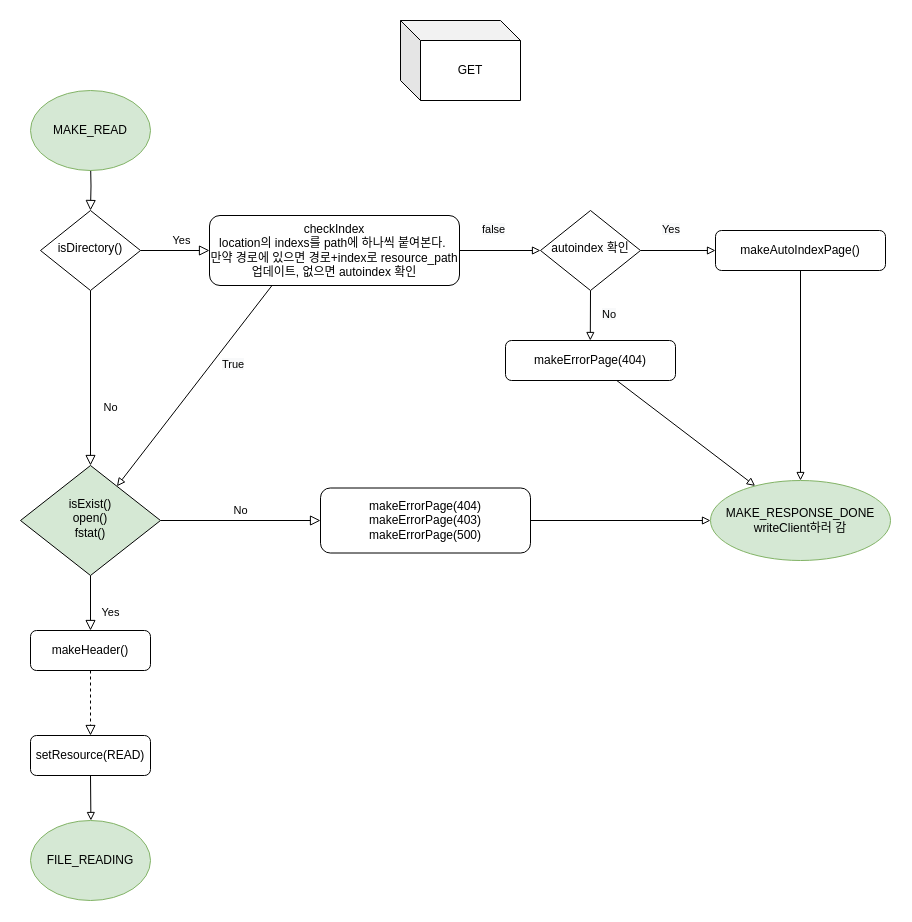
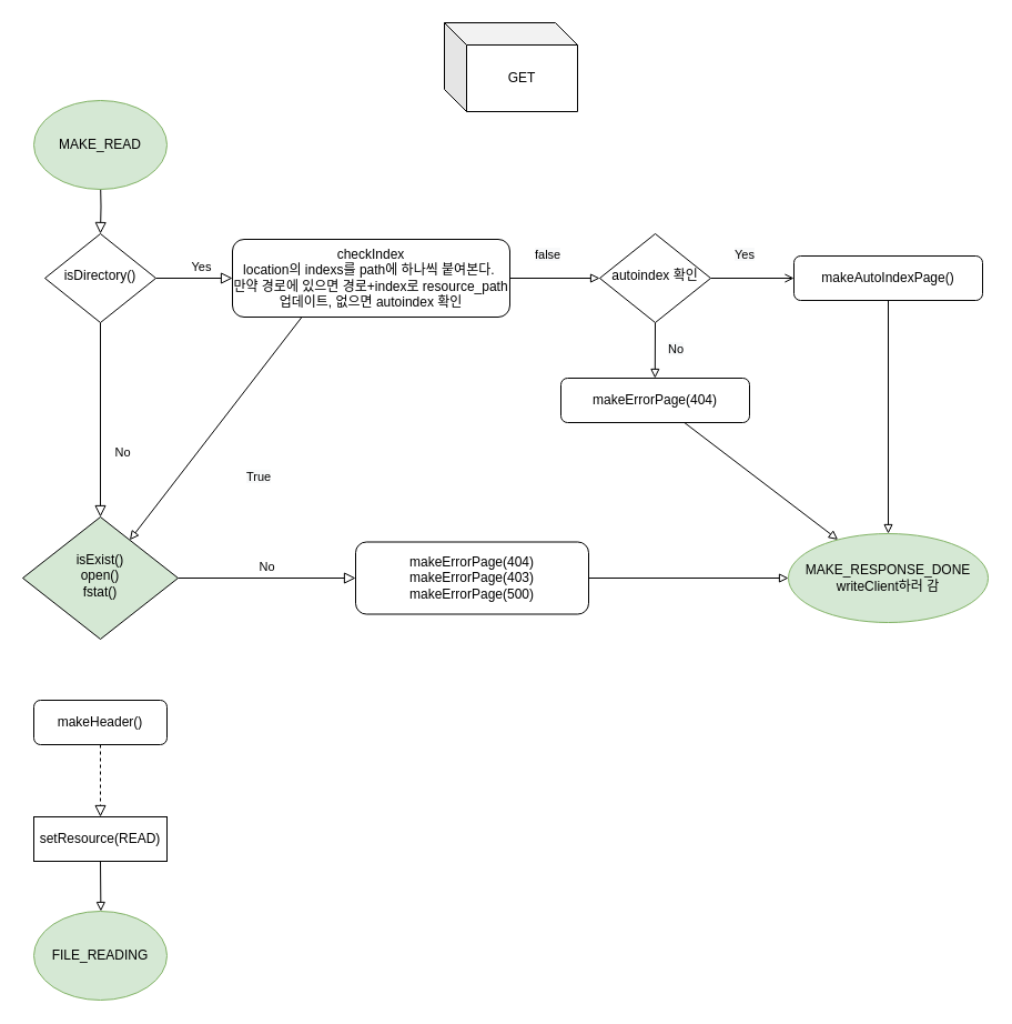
  <mxCell id="0" />
  <mxCell id="1" parent="0" />
  <mxCell id="2" value="" style="rounded=0;html=1;jettySize=auto;orthogonalLoop=1;fontSize=11;endArrow=block;endFill=0;endSize=8;strokeWidth=1;shadow=0;labelBackgroundColor=none;edgeStyle=orthogonalEdgeStyle;" parent="1" target="5" edge="1"><mxGeometry relative="1" as="geometry"><mxPoint x="90" y="160" as="sourcePoint" /></mxGeometry></mxCell>
  <mxCell id="3" value="No" style="rounded=0;html=1;jettySize=auto;orthogonalLoop=1;fontSize=11;endArrow=block;endFill=0;endSize=8;strokeWidth=1;shadow=0;labelBackgroundColor=none;edgeStyle=orthogonalEdgeStyle;" parent="1" source="5" target="11" edge="1"><mxGeometry x="0.333" y="20" relative="1" as="geometry"><mxPoint as="offset" /></mxGeometry></mxCell>
  <mxCell id="4" value="Yes" style="edgeStyle=orthogonalEdgeStyle;rounded=0;html=1;jettySize=auto;orthogonalLoop=1;fontSize=11;endArrow=block;endFill=0;endSize=8;strokeWidth=1;shadow=0;labelBackgroundColor=none;" parent="1" source="5" target="8" edge="1"><mxGeometry x="0.2" y="10" relative="1" as="geometry"><mxPoint as="offset" /></mxGeometry></mxCell>
  <mxCell id="5" value="isDirectory()" style="rhombus;whiteSpace=wrap;html=1;shadow=0;fontFamily=Helvetica;fontSize=12;align=center;strokeWidth=1;spacing=6;spacingTop=-4;" parent="1" vertex="1"><mxGeometry x="40" y="210" width="100" height="80" as="geometry" /></mxCell>
  <mxCell id="6" style="edgeStyle=none;rounded=0;orthogonalLoop=1;jettySize=auto;html=1;exitX=0.25;exitY=1;exitDx=0;exitDy=0;endArrow=block;endFill=0;" parent="1" source="8" target="11" edge="1"><mxGeometry relative="1" as="geometry" /></mxCell>
  <mxCell id="7" style="edgeStyle=none;rounded=0;orthogonalLoop=1;jettySize=auto;html=1;exitX=1;exitY=0.5;exitDx=0;exitDy=0;endArrow=block;endFill=0;" parent="1" source="8" edge="1"><mxGeometry relative="1" as="geometry"><mxPoint x="540" y="250" as="targetPoint" /></mxGeometry></mxCell>
  <mxCell id="8" value="checkIndex&lt;br&gt;location의 indexs를 path에 하나씩 붙여본다.&amp;nbsp;&lt;br&gt;만약 경로에 있으면 경로+index로 resource_path 업데이트, 없으면 autoindex 확인" style="rounded=1;whiteSpace=wrap;html=1;fontSize=12;glass=0;strokeWidth=1;shadow=0;" parent="1" vertex="1"><mxGeometry x="209" y="215" width="250" height="70" as="geometry" /></mxCell>
- <mxCell id="9" value="Yes" style="rounded=0;html=1;jettySize=auto;orthogonalLoop=1;fontSize=11;endArrow=block;endFill=0;endSize=8;strokeWidth=1;shadow=0;labelBackgroundColor=none;edgeStyle=orthogonalEdgeStyle;" parent="1" source="11" target="12" edge="1"><mxGeometry x="0.333" y="20" relative="1" as="geometry"><mxPoint as="offset" /></mxGeometry></mxCell>
  <mxCell id="10" value="No" style="edgeStyle=orthogonalEdgeStyle;rounded=0;html=1;jettySize=auto;orthogonalLoop=1;fontSize=11;endArrow=block;endFill=0;endSize=8;strokeWidth=1;shadow=0;labelBackgroundColor=none;" parent="1" source="11" target="14" edge="1"><mxGeometry y="10" relative="1" as="geometry"><mxPoint as="offset" /></mxGeometry></mxCell>
  <mxCell id="11" value="isExist()&lt;br&gt;open()&lt;br&gt;fstat()" style="rhombus;whiteSpace=wrap;html=1;shadow=0;fontFamily=Helvetica;fontSize=12;align=center;strokeWidth=1;spacing=6;spacingTop=-4;fillColor=#d5e8d4;" parent="1" vertex="1"><mxGeometry x="20" y="465" width="140" height="110" as="geometry" /></mxCell>
  <mxCell id="12" value="makeHeader()" style="rounded=1;whiteSpace=wrap;html=1;fontSize=12;glass=0;strokeWidth=1;shadow=0;" parent="1" vertex="1"><mxGeometry x="30" y="630" width="120" height="40" as="geometry" /></mxCell>
  <mxCell id="13" style="edgeStyle=none;rounded=0;orthogonalLoop=1;jettySize=auto;html=1;endArrow=block;endFill=0;" parent="1" source="14" edge="1"><mxGeometry relative="1" as="geometry"><mxPoint x="710" y="520" as="targetPoint" /></mxGeometry></mxCell>
  <mxCell id="14" value="makeErrorPage(404)&lt;br&gt;makeErrorPage(403)&lt;br&gt;makeErrorPage(500)" style="rounded=1;whiteSpace=wrap;html=1;fontSize=12;glass=0;strokeWidth=1;shadow=0;" parent="1" vertex="1"><mxGeometry x="320" y="487.5" width="210" height="65" as="geometry" /></mxCell>
  <mxCell id="15" value="GET" style="shape=cube;whiteSpace=wrap;html=1;boundedLbl=1;backgroundOutline=1;darkOpacity=0.05;darkOpacity2=0.1;" parent="1" vertex="1"><mxGeometry x="400" y="20" width="120" height="80" as="geometry" /></mxCell>
  <mxCell id="16" value="&lt;div style=&quot;text-align: center&quot;&gt;&lt;br&gt;&lt;/div&gt;" style="text;whiteSpace=wrap;html=1;" parent="1" vertex="1"><mxGeometry x="310" y="330" width="40" height="30" as="geometry" /></mxCell>
- <mxCell id="17" style="edgeStyle=none;rounded=0;orthogonalLoop=1;jettySize=auto;html=1;exitX=1;exitY=0.5;exitDx=0;exitDy=0;endArrow=block;endFill=0;entryX=0;entryY=0.5;entryDx=0;entryDy=0;" parent="1" source="19" target="21" edge="1"><mxGeometry relative="1" as="geometry"><mxPoint x="680" y="250" as="targetPoint" /></mxGeometry></mxCell>
+ <mxCell id="17" style="edgeStyle=none;rounded=0;orthogonalLoop=1;jettySize=auto;html=1;exitX=1;exitY=0.5;exitDx=0;exitDy=0;endArrow=open;endFill=0;entryX=0;entryY=0.5;entryDx=0;entryDy=0;" parent="1" source="19" target="21" edge="1"><mxGeometry relative="1" as="geometry"><mxPoint x="680" y="250" as="targetPoint" /></mxGeometry></mxCell>
  <mxCell id="18" style="edgeStyle=none;rounded=0;orthogonalLoop=1;jettySize=auto;html=1;exitX=0.5;exitY=1;exitDx=0;exitDy=0;endArrow=block;endFill=0;" parent="1" source="19" edge="1"><mxGeometry relative="1" as="geometry"><mxPoint x="589.793" y="340" as="targetPoint" /></mxGeometry></mxCell>
  <mxCell id="19" value="autoindex 확인" style="rhombus;whiteSpace=wrap;html=1;shadow=0;fontFamily=Helvetica;fontSize=12;align=center;strokeWidth=1;spacing=6;spacingTop=-4;" parent="1" vertex="1"><mxGeometry x="540" y="210" width="100" height="80" as="geometry" /></mxCell>
  <mxCell id="20" style="edgeStyle=none;rounded=0;orthogonalLoop=1;jettySize=auto;html=1;endArrow=block;endFill=0;entryX=0.5;entryY=0;entryDx=0;entryDy=0;" parent="1" source="21" target="31" edge="1"><mxGeometry relative="1" as="geometry"><mxPoint x="795" y="470" as="targetPoint" /></mxGeometry></mxCell>
  <mxCell id="21" value="makeAutoIndexPage()" style="rounded=1;whiteSpace=wrap;html=1;fontSize=12;glass=0;strokeWidth=1;shadow=0;" parent="1" vertex="1"><mxGeometry x="715" y="230" width="170" height="40" as="geometry" /></mxCell>
  <mxCell id="22" value="&lt;meta charset=&quot;utf-8&quot;&gt;&lt;span style=&quot;color: rgb(0, 0, 0); font-family: helvetica; font-size: 11px; font-style: normal; font-weight: 400; letter-spacing: normal; text-align: center; text-indent: 0px; text-transform: none; word-spacing: 0px; background-color: rgb(248, 249, 250); display: inline; float: none;&quot;&gt;Yes&lt;/span&gt;" style="text;whiteSpace=wrap;html=1;" parent="1" vertex="1"><mxGeometry x="660" y="215" width="40" height="30" as="geometry" /></mxCell>
  <mxCell id="23" value="&lt;meta charset=&quot;utf-8&quot;&gt;&lt;span style=&quot;color: rgb(0, 0, 0); font-family: helvetica; font-size: 11px; font-style: normal; font-weight: 400; letter-spacing: normal; text-align: center; text-indent: 0px; text-transform: none; word-spacing: 0px; background-color: rgb(248, 249, 250); display: inline; float: none;&quot;&gt;No&lt;/span&gt;" style="text;whiteSpace=wrap;html=1;" parent="1" vertex="1"><mxGeometry x="600" y="300" width="40" height="30" as="geometry" /></mxCell>
  <mxCell id="24" style="edgeStyle=none;rounded=0;orthogonalLoop=1;jettySize=auto;html=1;endArrow=block;endFill=0;" parent="1" source="25" target="31" edge="1"><mxGeometry relative="1" as="geometry"><mxPoint x="730" y="460" as="targetPoint" /></mxGeometry></mxCell>
  <mxCell id="25" value="makeErrorPage(404)" style="rounded=1;whiteSpace=wrap;html=1;fontSize=12;glass=0;strokeWidth=1;shadow=0;" parent="1" vertex="1"><mxGeometry x="505" y="340" width="170" height="40" as="geometry" /></mxCell>
  <mxCell id="26" value="&lt;span style=&quot;color: rgb(0 , 0 , 0) ; font-family: &amp;#34;helvetica&amp;#34; ; font-size: 11px ; font-style: normal ; font-weight: 400 ; letter-spacing: normal ; text-align: center ; text-indent: 0px ; text-transform: none ; word-spacing: 0px ; background-color: rgb(248 , 249 , 250) ; display: inline ; float: none&quot;&gt;false&lt;/span&gt;" style="text;whiteSpace=wrap;html=1;" parent="1" vertex="1"><mxGeometry x="480" y="215" width="40" height="30" as="geometry" /></mxCell>
- <mxCell id="27" value="&lt;span style=&quot;color: rgb(0 , 0 , 0) ; font-family: &amp;#34;helvetica&amp;#34; ; font-size: 11px ; font-style: normal ; font-weight: 400 ; letter-spacing: normal ; text-align: center ; text-indent: 0px ; text-transform: none ; word-spacing: 0px ; background-color: rgb(248 , 249 , 250) ; display: inline ; float: none&quot;&gt;True&lt;/span&gt;" style="text;whiteSpace=wrap;html=1;" parent="1" vertex="1"><mxGeometry x="220" y="350" width="40" height="30" as="geometry" /></mxCell>
+ <mxCell id="27" value="&lt;span style=&quot;color: rgb(0 , 0 , 0) ; font-family: &amp;#34;helvetica&amp;#34; ; font-size: 11px ; font-style: normal ; font-weight: 400 ; letter-spacing: normal ; text-align: center ; text-indent: 0px ; text-transform: none ; word-spacing: 0px ; background-color: rgb(248 , 249 , 250) ; display: inline ; float: none&quot;&gt;True&lt;/span&gt;" style="text;whiteSpace=wrap;html=1;" parent="1" vertex="1"><mxGeometry x="220" y="415" width="40" height="30" as="geometry" /></mxCell>
  <mxCell id="28" value="" style="rounded=0;html=1;jettySize=auto;orthogonalLoop=1;fontSize=11;endArrow=block;endFill=0;endSize=8;strokeWidth=1;shadow=0;labelBackgroundColor=none;edgeStyle=orthogonalEdgeStyle;exitX=0.5;exitY=1;exitDx=0;exitDy=0;dashed=1;" parent="1" source="12" target="30" edge="1"><mxGeometry x="0.333" y="20" relative="1" as="geometry"><mxPoint as="offset" /><mxPoint x="90" y="680" as="sourcePoint" /></mxGeometry></mxCell>
  <mxCell id="29" style="edgeStyle=none;rounded=0;orthogonalLoop=1;jettySize=auto;html=1;exitX=0.5;exitY=1;exitDx=0;exitDy=0;endArrow=block;endFill=0;" parent="1" source="30" edge="1"><mxGeometry relative="1" as="geometry"><mxPoint x="90.4" y="820" as="targetPoint" /></mxGeometry></mxCell>
- <mxCell id="30" value="setResource(READ)" style="rounded=1;whiteSpace=wrap;html=1;fontSize=12;glass=0;strokeWidth=1;shadow=0;" parent="1" vertex="1"><mxGeometry x="30" y="735" width="120" height="40" as="geometry" /></mxCell>
+ <mxCell id="30" value="setResource(READ)" style="whiteSpace=wrap;html=1;fontSize=12;glass=0;strokeWidth=1;shadow=0;rounded=0;" parent="1" vertex="1"><mxGeometry x="30" y="735" width="120" height="40" as="geometry" /></mxCell>
  <mxCell id="31" value="MAKE_RESPONSE_DONE&lt;br&gt;writeClient하러 감" style="ellipse;whiteSpace=wrap;html=1;fillColor=#d5e8d4;strokeColor=#82b366;" parent="1" vertex="1"><mxGeometry x="710" y="480" width="180" height="80" as="geometry" /></mxCell>
  <mxCell id="32" value="MAKE_READ" style="ellipse;whiteSpace=wrap;html=1;fillColor=#d5e8d4;strokeColor=#82b366;" parent="1" vertex="1"><mxGeometry x="30" y="90" width="120" height="80" as="geometry" /></mxCell>
  <mxCell id="33" value="FILE_READING" style="ellipse;whiteSpace=wrap;html=1;fillColor=#d5e8d4;strokeColor=#82b366;" parent="1" vertex="1"><mxGeometry x="30" y="820" width="120" height="80" as="geometry" /></mxCell>
